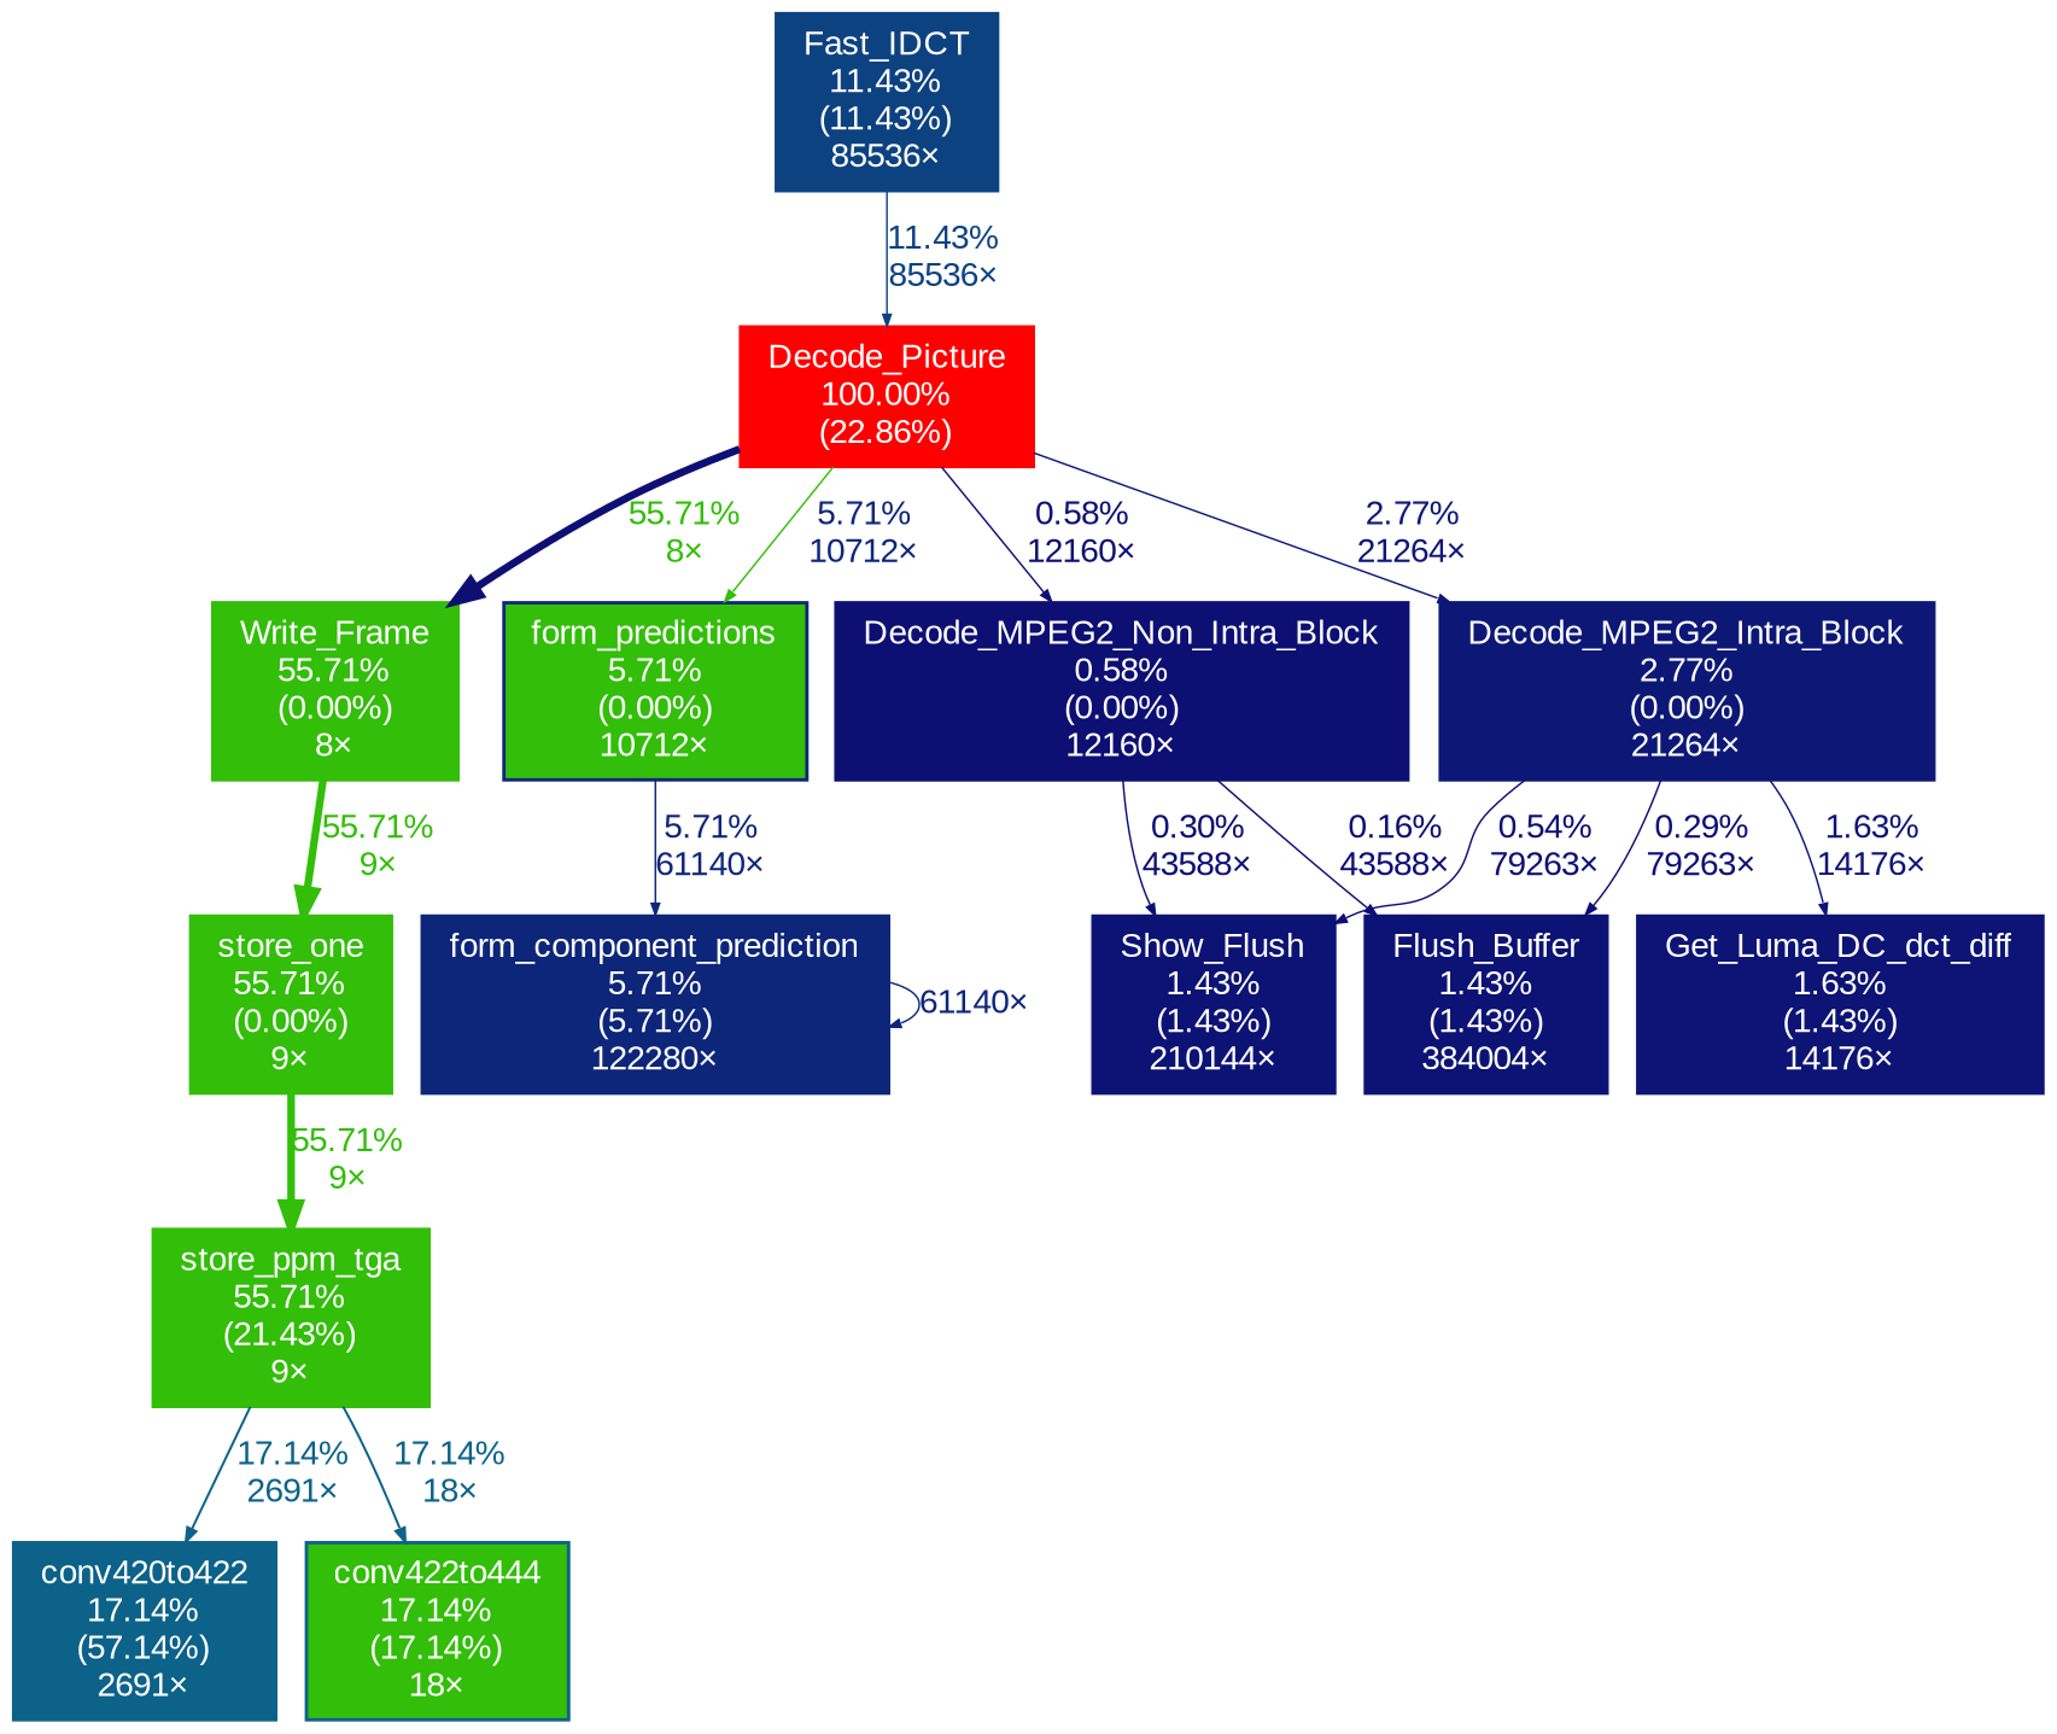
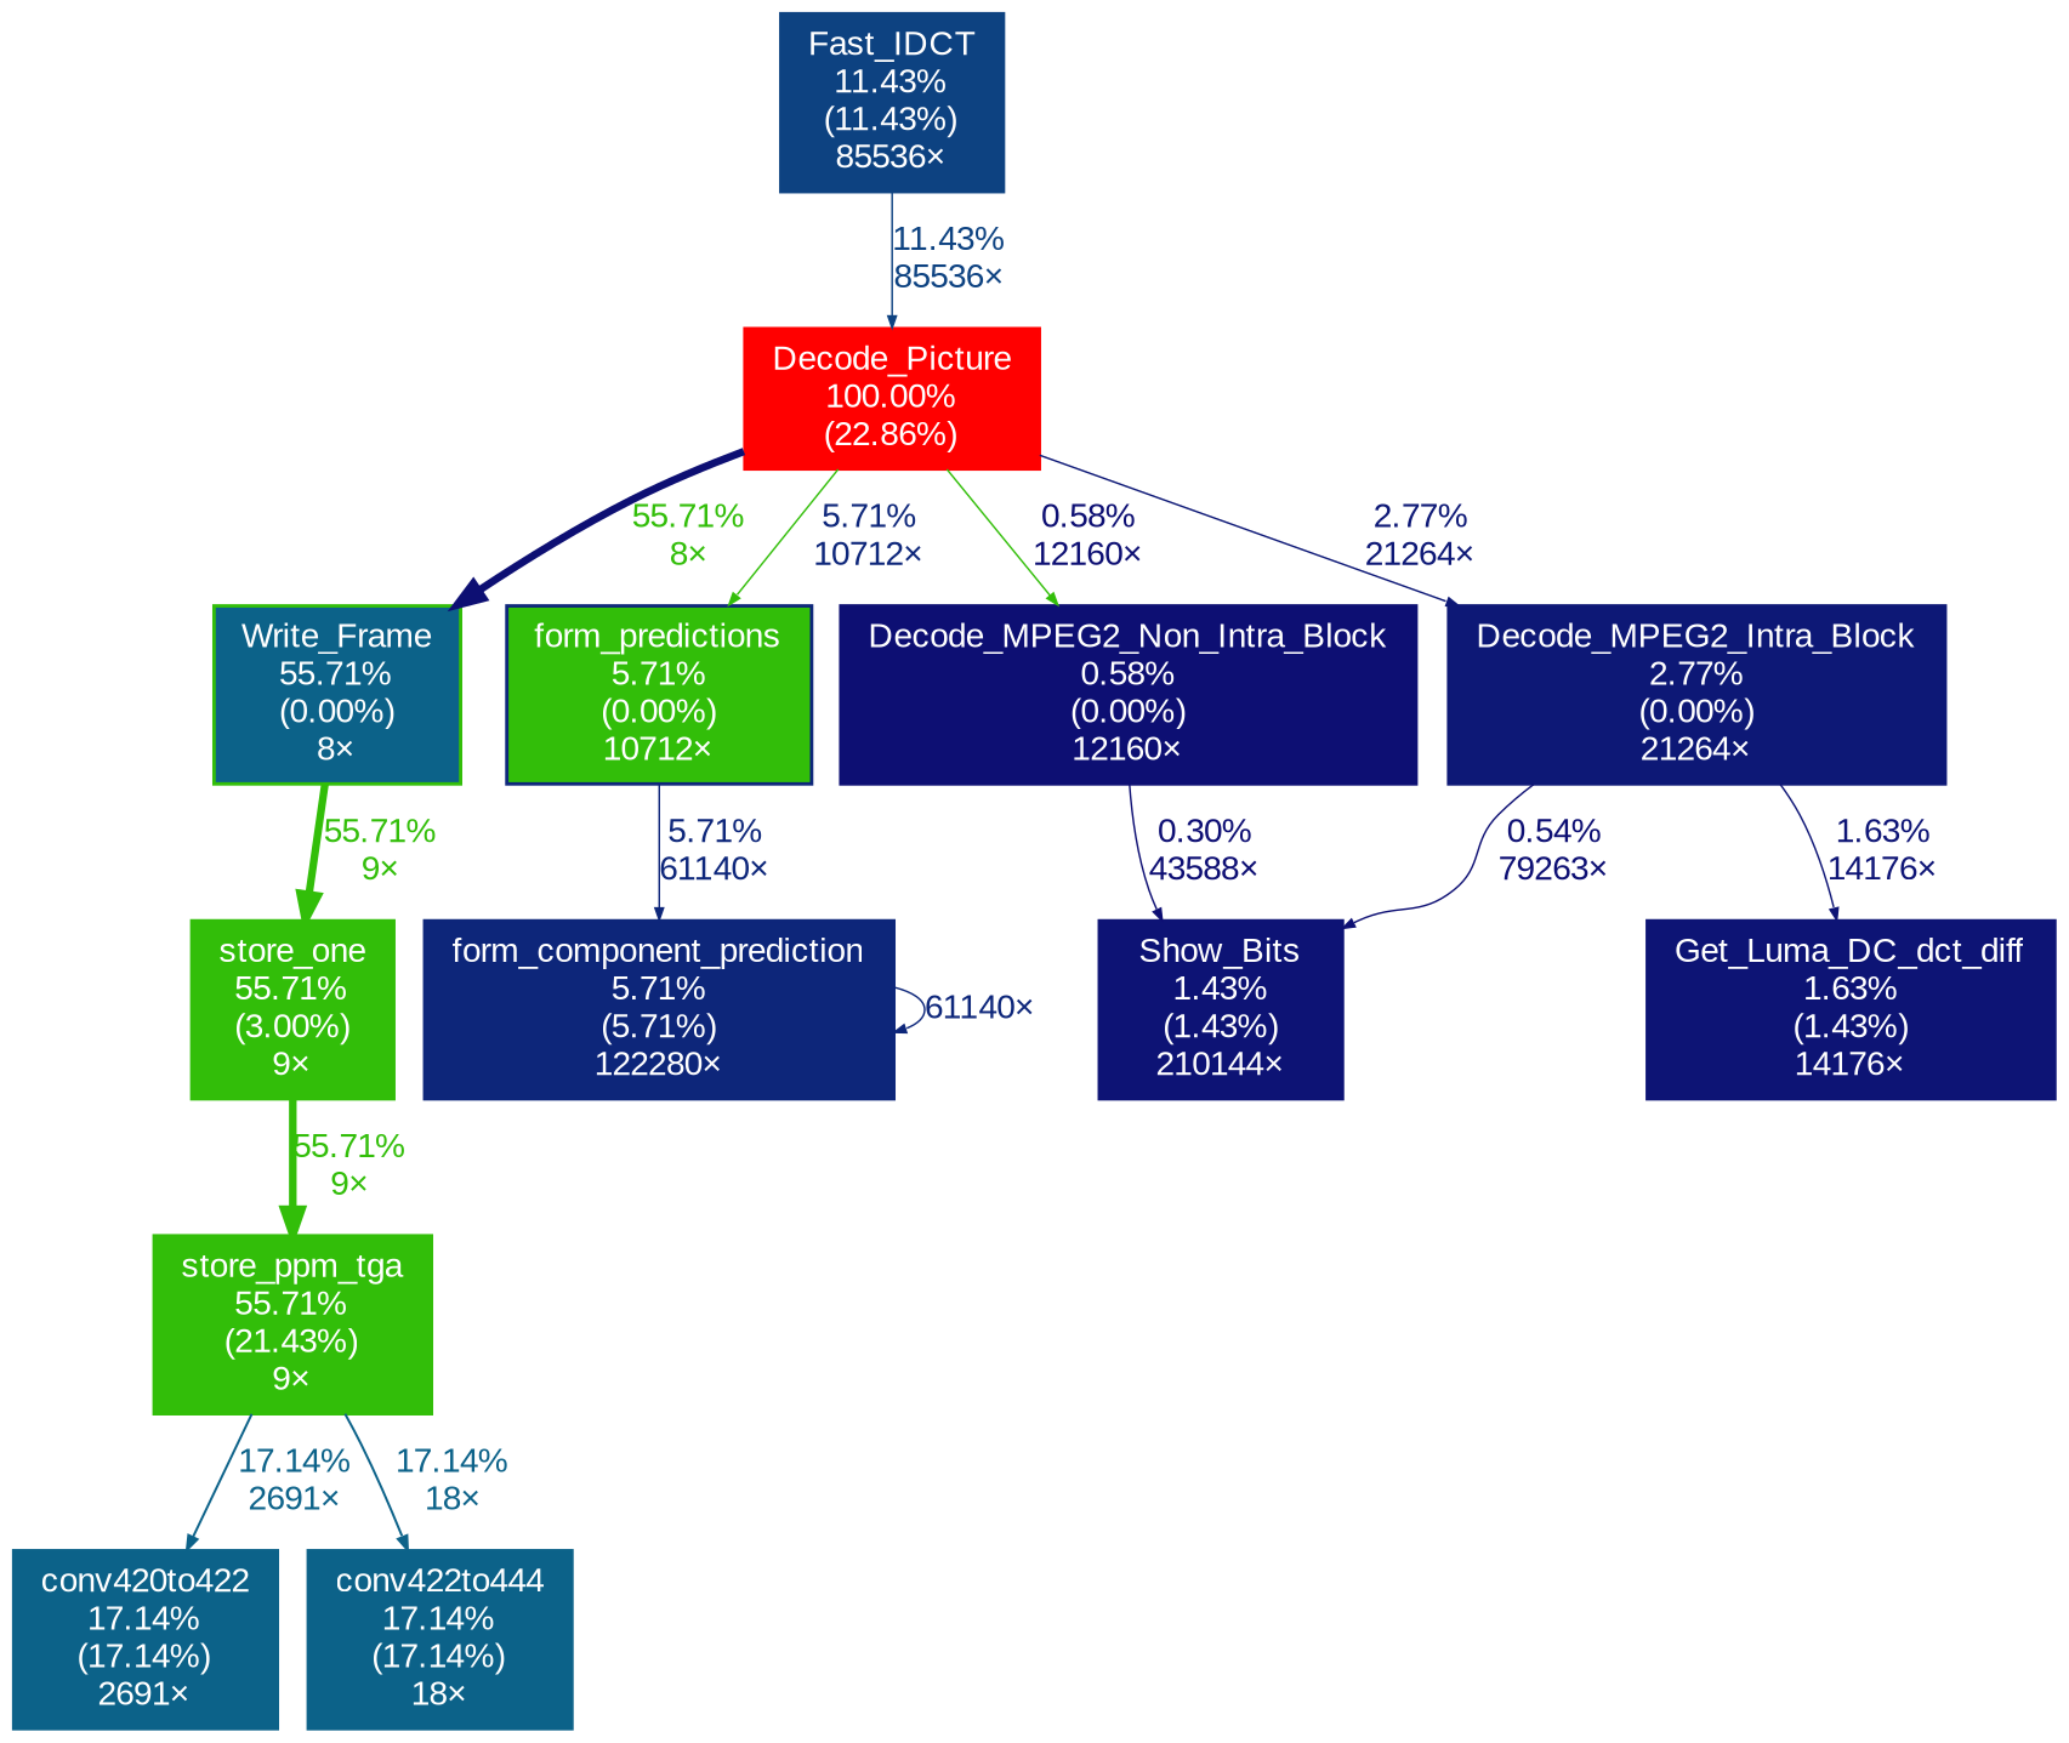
  digraph {
    fontname=Arial
    nodesep=0.125
    ranksep=0.25
    node [color="#32be09" fontcolor="#ffffff" fontname=Arial fontsize=10.00 shape=box style=filled]
    edge [arrowsize=0.35 color="#0d0f73" fontcolor="#32be09" fontname=Arial fontsize=10.00 labeldistance=0.50 penwidth=0.50]
    n1 [color="#ff0000" height=0 label="Decode_Picture\n100.00%\n(22.86%)" width=0]
-   n2 [height=0 label="Write_Frame\n55.71%\n(0.00%)\n8×" width=0]
+   n2 [height=0 label="Write_Frame\n55.71%\n(0.00%)\n8×" width=0 fillcolor="#0c6289"]
    n3 [color="#0d267a" fillcolor="#32be09" height=0 label="form_predictions\n5.71%\n(0.00%)\n10712×" width=0]
    n4 [color="#0d1876" height=0 label="Decode_MPEG2_Intra_Block\n2.77%\n(0.00%)\n21264×" width=0]
    n5 [color="#0d0f73" height=0 label="Decode_MPEG2_Non_Intra_Block\n0.58%\n(0.00%)\n12160×" width=0]
-   n6 [height=0 label="store_one\n55.71%\n(0.00%)\n9×" width=0]
+   n6 [height=0 label="store_one\n55.71%\n(3.00%)\n9×" width=0]
    n7 [color="#0d4281" height=0 label="Fast_IDCT\n11.43%\n(11.43%)\n85536×" width=0]
    n8 [color="#0d267a" height=0 label="form_component_prediction\n5.71%\n(5.71%)\n122280×" width=0]
    n9 [color="#0d1475" height=0 label="Get_Luma_DC_dct_diff\n1.63%\n(1.43%)\n14176×" width=0]
-   n10 [color="#0d1375" height=0 label="Show_Flush\n1.43%\n(1.43%)\n210144×" width=0]
-   n11 [color="#0d1375" height=0 label="Flush_Buffer\n1.43%\n(1.43%)\n384004×" width=0]
+   n10 [color="#0d1375" height=0 label="Show_Bits\n1.43%\n(1.43%)\n210144×" width=0]
    n12 [height=0 label="store_ppm_tga\n55.71%\n(21.43%)\n9×" width=0]
-   n13 [color="#0c6289" height=0 label="conv420to422\n17.14%\n(57.14%)\n2691×" width=0]
-   n14 [color="#0c6289" height=0 label="conv422to444\n17.14%\n(17.14%)\n18×" width=0 fillcolor="#32be09"]
+   n13 [color="#0c6289" height=0 label="conv420to422\n17.14%\n(17.14%)\n2691×" width=0]
+   n14 [color="#0c6289" height=0 label="conv422to444\n17.14%\n(17.14%)\n18×" width=0]
    n1 -> n2 [arrowsize=0.75 label="55.71%\n8×" labeldistance=2.23 penwidth=2.23]
    n1 -> n3 [color="#32be09" fontcolor="#0d267a" label="5.71%\n10712×"]
    n1 -> n4 [color="#0d1876" fontcolor="#0d1876" label="2.77%\n21264×"]
-   n1 -> n5 [fontcolor="#0d0f73" label="0.58%\n12160×"]
+   n1 -> n5 [color="#32be09" fontcolor="#0d0f73" label="0.58%\n12160×"]
    n2 -> n6 [arrowsize=0.75 color="#32be09" label="55.71%\n9×" labeldistance=2.23 penwidth=2.23]
    n3 -> n8 [color="#0d267a" fontcolor="#0d267a" label="5.71%\n61140×"]
    n4 -> n9 [color="#0d1475" fontcolor="#0d1475" label="1.63%\n14176×"]
    n4 -> n10 [fontcolor="#0d0f73" label="0.54%\n79263×"]
-   n4 -> n11 [color="#0d0e73" fontcolor="#0d0e73" label="0.29%\n79263×"]
    n5 -> n10 [color="#0d0e73" fontcolor="#0d0e73" label="0.30%\n43588×"]
-   n5 -> n11 [color="#0d0d73" fontcolor="#0d0d73" label="0.16%\n43588×"]
    n6 -> n12 [arrowsize=0.75 color="#32be09" label="55.71%\n9×" labeldistance=2.23 penwidth=2.23]
    n7 -> n1 [color="#0d4281" fontcolor="#0d4281" label="11.43%\n85536×"]
    n8 -> n8 [color="#0d267a" fontcolor="#0d267a" label="61140×"]
    n12 -> n13 [arrowsize=0.41 color="#0c6289" fontcolor="#0c6289" label="17.14%\n2691×" labeldistance=0.69 penwidth=0.69]
    n12 -> n14 [arrowsize=0.41 color="#0c6289" fontcolor="#0c6289" label="17.14%\n18×" labeldistance=0.69 penwidth=0.69]
  }
